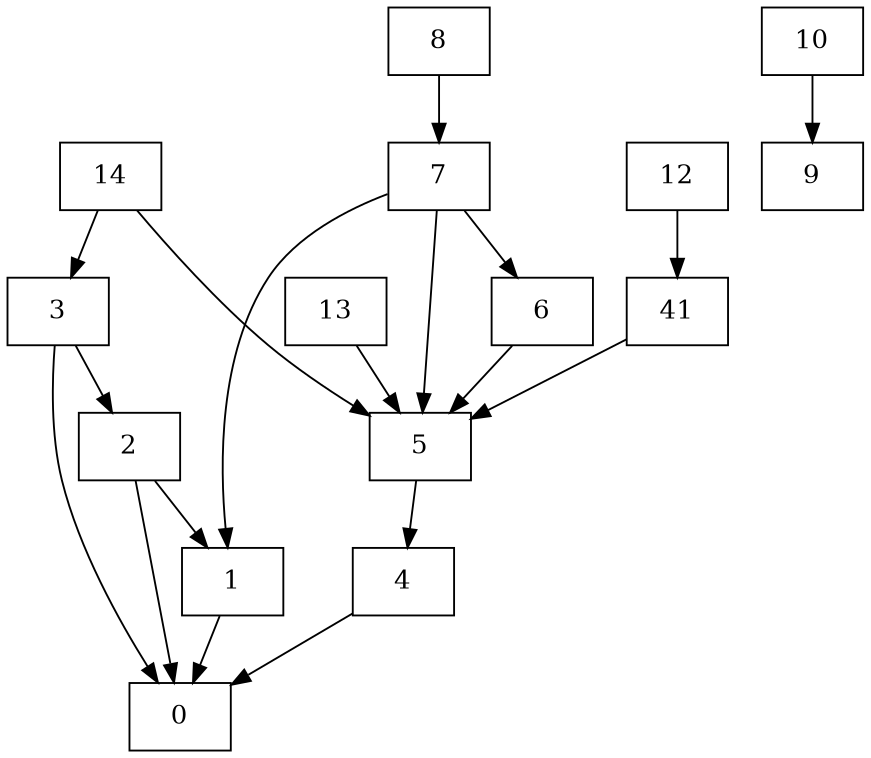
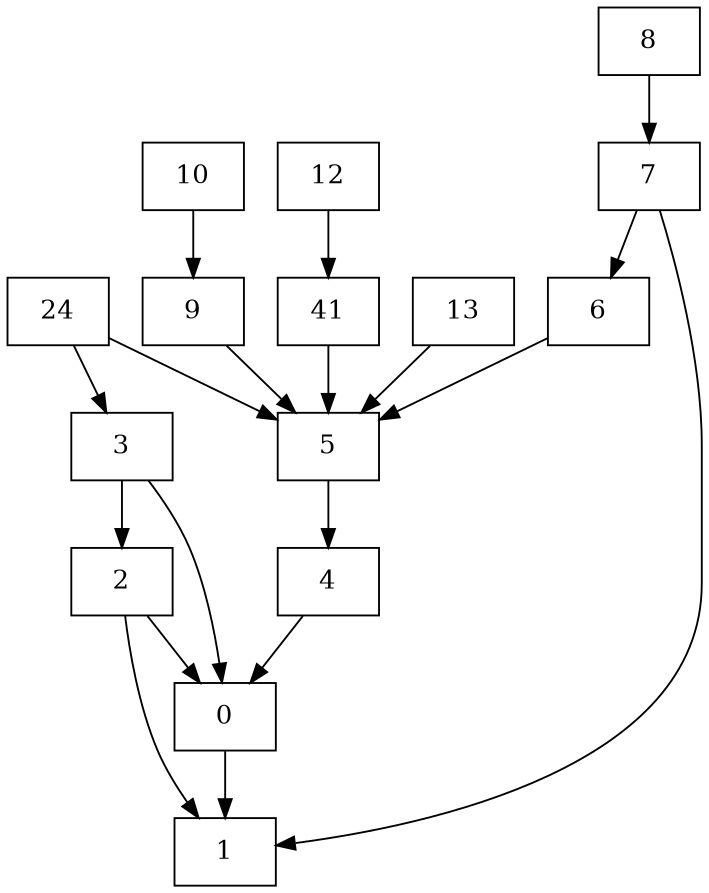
  digraph {
    node [shape=box]
    1
    0
    2
    3
    4
    5
    6
    7
    8
    9
    10
    n12 [label=41]
    12
    13
-   14
-   1 -> 0
+   14 [label=24]
+   0 -> 1
    2 -> 1
    2 -> 0
    3 -> 0
    3 -> 2
    4 -> 0
    5 -> 4
    6 -> 5
    7 -> 1
    7 -> 6
    8 -> 7
-   7 -> 5
+   9 -> 5
    10 -> 9
    n12 -> 5
    12 -> n12
    13 -> 5
    14 -> 3
    14 -> 5
  }
